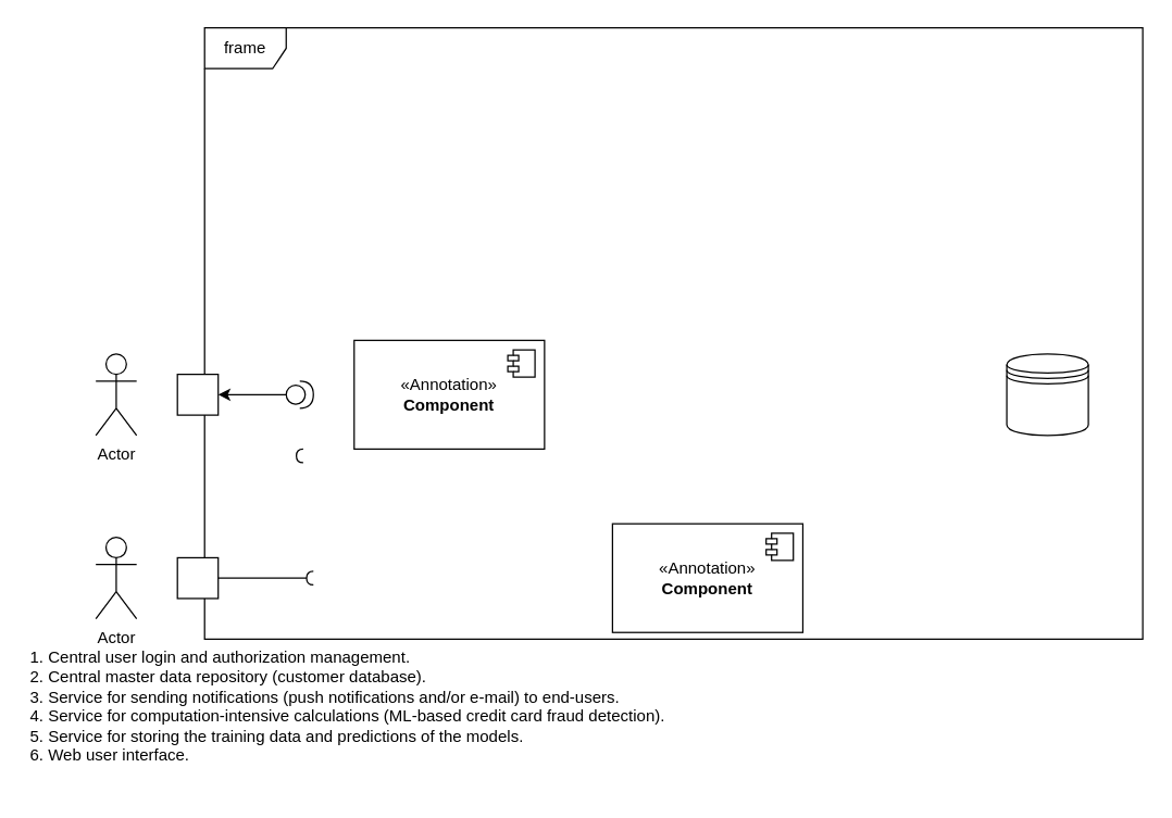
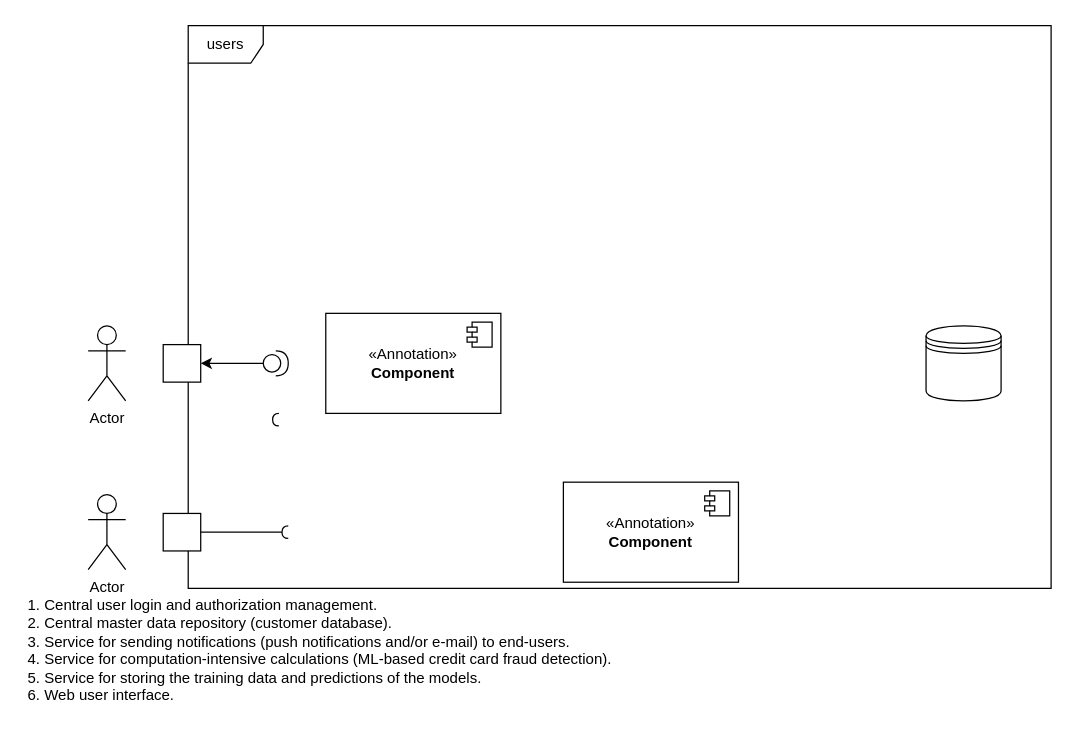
  <mxCell id="0" />
  <mxCell id="1" parent="0" />
  <mxCell id="2" value="Actor" style="shape=umlActor;verticalLabelPosition=bottom;verticalAlign=top;html=1;outlineConnect=0;" vertex="1" parent="1"><mxGeometry x="70" y="260" width="30" height="60" as="geometry" /></mxCell>
  <mxCell id="3" value="1. Central user login and authorization management.&#10;2. Central master data repository (customer database).&#10;3. Service for sending notifications (push notifications and/or e-mail) to end-users.&#10;4. Service for computation-intensive calculations (ML-based credit card fraud detection).&#10;5. Service for storing the training data and predictions of the models.&#10;6. Web user interface." style="text;whiteSpace=wrap;html=1;" vertex="1" parent="1"><mxGeometry x="20" y="470" width="500" height="110" as="geometry" /></mxCell>
  <mxCell id="4" value="" style="edgeStyle=orthogonalEdgeStyle;rounded=0;orthogonalLoop=1;jettySize=auto;html=1;" edge="1" parent="1" source="5" target="10"><mxGeometry relative="1" as="geometry"><Array as="points"><mxPoint x="180" y="290" /><mxPoint x="180" y="290" /></Array></mxGeometry></mxCell>
  <mxCell id="5" value="" style="shape=providedRequiredInterface;html=1;verticalLabelPosition=bottom;sketch=0;" vertex="1" parent="1"><mxGeometry x="210" y="280" width="20" height="20" as="geometry" /></mxCell>
- <mxCell id="6" value="frame" style="shape=umlFrame;whiteSpace=wrap;html=1;pointerEvents=0;" vertex="1" parent="1"><mxGeometry x="150" y="20" width="690" height="450" as="geometry" /></mxCell>
+ <mxCell id="6" value="users" style="shape=umlFrame;whiteSpace=wrap;html=1;pointerEvents=0;" vertex="1" parent="1"><mxGeometry x="150" y="20" width="690" height="450" as="geometry" /></mxCell>
  <mxCell id="7" value="" style="html=1;rounded=0;" vertex="1" parent="1"><mxGeometry x="130" y="410" width="30" height="30" as="geometry" /></mxCell>
  <mxCell id="8" value="" style="endArrow=none;html=1;rounded=0;align=center;verticalAlign=top;endFill=0;labelBackgroundColor=none;endSize=2;" edge="1" source="7" target="9" parent="1"><mxGeometry relative="1" as="geometry"><Array as="points" /></mxGeometry></mxCell>
  <mxCell id="9" value="" style="shape=requiredInterface;html=1;fontSize=11;align=center;fillColor=none;points=[];aspect=fixed;resizable=0;verticalAlign=bottom;labelPosition=center;verticalLabelPosition=top;flipH=1;" vertex="1" parent="1"><mxGeometry x="225" y="420" width="5" height="10" as="geometry" /></mxCell>
  <mxCell id="10" value="" style="html=1;rounded=0;" vertex="1" parent="1"><mxGeometry x="130" y="275" width="30" height="30" as="geometry" /></mxCell>
  <mxCell id="11" value="" style="shape=requiredInterface;html=1;fontSize=11;align=center;fillColor=none;points=[];aspect=fixed;resizable=0;verticalAlign=bottom;labelPosition=center;verticalLabelPosition=top;flipH=1;" vertex="1" parent="1"><mxGeometry x="217.5" y="330" width="5" height="10" as="geometry" /></mxCell>
  <mxCell id="12" value="Actor" style="shape=umlActor;verticalLabelPosition=bottom;verticalAlign=top;html=1;outlineConnect=0;" vertex="1" parent="1"><mxGeometry x="70" y="395" width="30" height="60" as="geometry" /></mxCell>
  <mxCell id="13" value="&amp;laquo;Annotation&amp;raquo;&lt;br/&gt;&lt;b&gt;Component&lt;/b&gt;" style="html=1;dropTarget=0;whiteSpace=wrap;" vertex="1" parent="1"><mxGeometry x="450" y="385" width="140" height="80" as="geometry" /></mxCell>
  <mxCell id="14" value="" style="shape=module;jettyWidth=8;jettyHeight=4;" vertex="1" parent="13"><mxGeometry x="1" width="20" height="20" relative="1" as="geometry"><mxPoint x="-27" y="7" as="offset" /></mxGeometry></mxCell>
  <mxCell id="15" value="&amp;laquo;Annotation&amp;raquo;&lt;br/&gt;&lt;b&gt;Component&lt;/b&gt;" style="html=1;dropTarget=0;whiteSpace=wrap;" vertex="1" parent="1"><mxGeometry x="260" y="250" width="140" height="80" as="geometry" /></mxCell>
  <mxCell id="16" value="" style="shape=module;jettyWidth=8;jettyHeight=4;" vertex="1" parent="15"><mxGeometry x="1" width="20" height="20" relative="1" as="geometry"><mxPoint x="-27" y="7" as="offset" /></mxGeometry></mxCell>
  <mxCell id="17" value="" style="shape=datastore;whiteSpace=wrap;html=1;" vertex="1" parent="1"><mxGeometry x="740" y="260" width="60" height="60" as="geometry" /></mxCell>
